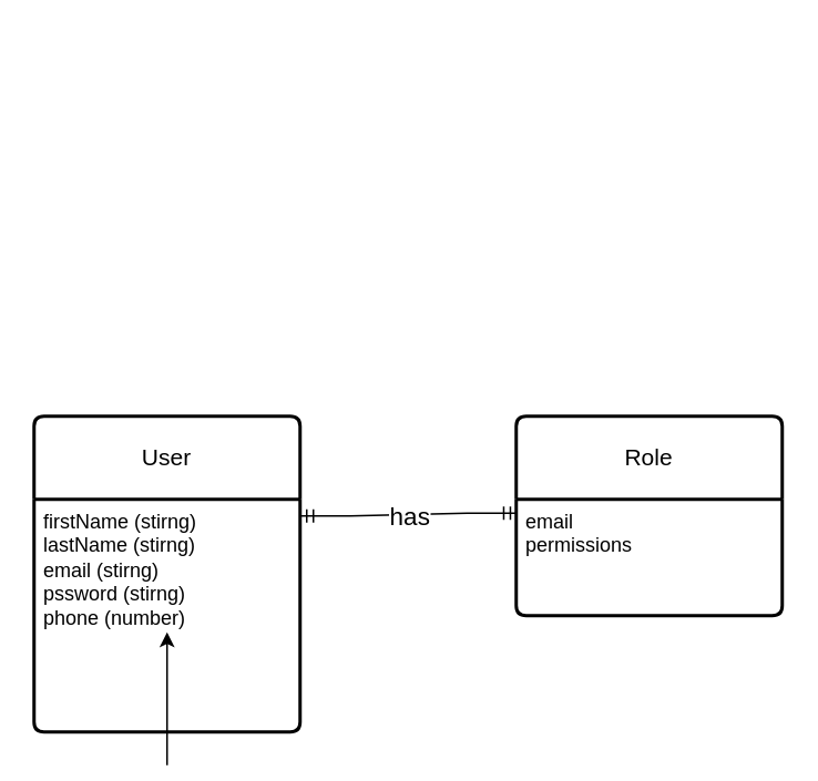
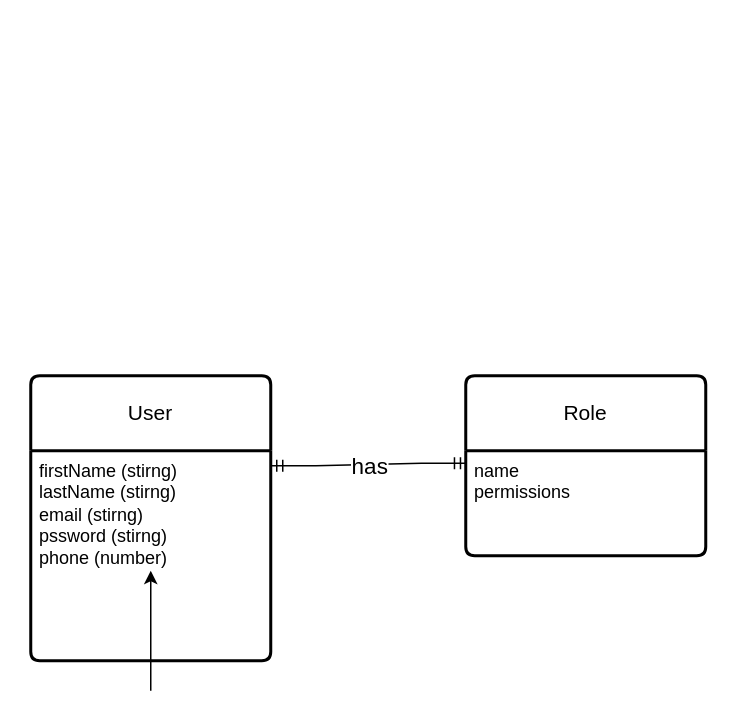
  <mxCell id="0" />
  <mxCell id="1" parent="0" />
  <mxCell id="2" value="User" style="swimlane;childLayout=stackLayout;horizontal=1;startSize=50;horizontalStack=0;rounded=1;fontSize=14;fontStyle=0;strokeWidth=2;resizeParent=0;resizeLast=1;shadow=0;dashed=0;align=center;arcSize=4;whiteSpace=wrap;html=1;" vertex="1" parent="1"><mxGeometry x="20" y="250" width="160" height="190" as="geometry" /></mxCell>
  <mxCell id="3" value="firstName (stirng)&lt;br&gt;lastName (stirng)&lt;br&gt;email (stirng)&lt;br&gt;pssword (stirng)&lt;br&gt;phone (number)" style="align=left;strokeColor=none;fillColor=none;spacingLeft=4;fontSize=12;verticalAlign=top;resizable=0;rotatable=0;part=1;html=1;" vertex="1" parent="2"><mxGeometry y="50" width="160" height="140" as="geometry" /></mxCell>
  <mxCell id="4" value="Role" style="swimlane;childLayout=stackLayout;horizontal=1;startSize=50;horizontalStack=0;rounded=1;fontSize=14;fontStyle=0;strokeWidth=2;resizeParent=0;resizeLast=1;shadow=0;dashed=0;align=center;arcSize=4;whiteSpace=wrap;html=1;" vertex="1" parent="1"><mxGeometry x="310" y="250" width="160" height="120" as="geometry" /></mxCell>
- <mxCell id="5" value="email&lt;br&gt;permissions" style="align=left;strokeColor=none;fillColor=none;spacingLeft=4;fontSize=12;verticalAlign=top;resizable=0;rotatable=0;part=1;html=1;" vertex="1" parent="4"><mxGeometry y="50" width="160" height="70" as="geometry" /></mxCell>
+ <mxCell id="5" value="name&lt;br&gt;permissions" style="align=left;strokeColor=none;fillColor=none;spacingLeft=4;fontSize=12;verticalAlign=top;resizable=0;rotatable=0;part=1;html=1;" vertex="1" parent="4"><mxGeometry y="50" width="160" height="70" as="geometry" /></mxCell>
  <mxCell id="6" value="" style="edgeStyle=entityRelationEdgeStyle;fontSize=12;html=1;endArrow=ERmandOne;startArrow=ERmandOne;rounded=0;entryX=0.003;entryY=0.118;entryDx=0;entryDy=0;entryPerimeter=0;" edge="1" parent="1" target="5"><mxGeometry width="100" height="100" relative="1" as="geometry"><mxPoint x="180" y="310" as="sourcePoint" /><mxPoint x="280" y="210" as="targetPoint" /><Array as="points"><mxPoint x="310" y="20" /></Array></mxGeometry></mxCell>
  <mxCell id="7" value="&lt;p style=&quot;line-height: 150%;&quot;&gt;has&lt;/p&gt;" style="edgeLabel;html=1;align=center;verticalAlign=middle;resizable=0;points=[];" vertex="1" connectable="0" parent="6"><mxGeometry x="-0.024" relative="1" as="geometry"><mxPoint as="offset" /></mxGeometry></mxCell>
  <mxCell id="8" value="Text" style="edgeLabel;html=1;align=center;verticalAlign=middle;resizable=0;points=[];" vertex="1" connectable="0" parent="6"><mxGeometry x="-0.024" relative="1" as="geometry"><mxPoint as="offset" /></mxGeometry></mxCell>
  <mxCell id="9" value="&lt;font style=&quot;font-size: 15px;&quot;&gt;has&lt;/font&gt;" style="edgeLabel;html=1;align=center;verticalAlign=middle;resizable=0;points=[];" vertex="1" connectable="0" parent="6"><mxGeometry x="0.007" relative="1" as="geometry"><mxPoint as="offset" /></mxGeometry></mxCell>
  <mxCell id="10" style="edgeStyle=orthogonalEdgeStyle;rounded=0;orthogonalLoop=1;jettySize=auto;html=1;" edge="1" parent="1" source="3"><mxGeometry relative="1" as="geometry"><mxPoint x="100" y="380" as="targetPoint" /></mxGeometry></mxCell>
